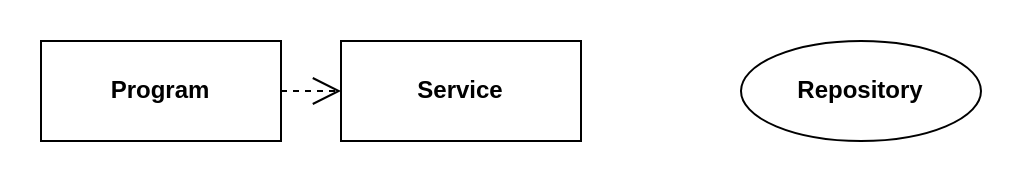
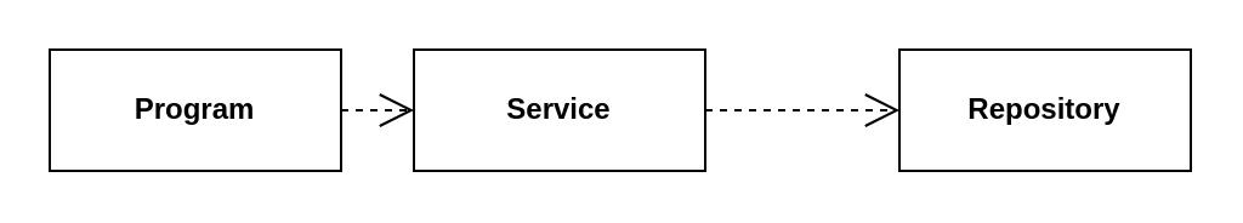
  <mxCell id="0" />
  <mxCell id="1" parent="0" />
  <mxCell id="2" value="&lt;p style=&quot;margin: 0px ; margin-top: 4px ; text-align: center&quot;&gt;&lt;br&gt;&lt;b&gt;Service&lt;/b&gt;&lt;/p&gt;" style="verticalAlign=top;align=left;overflow=fill;fontSize=12;fontFamily=Helvetica;html=1;" vertex="1" parent="1"><mxGeometry x="170" y="20" width="120" height="50" as="geometry" /></mxCell>
  <mxCell id="3" value="&lt;p style=&quot;margin: 0px ; margin-top: 4px ; text-align: center&quot;&gt;&lt;br&gt;&lt;b&gt;Program&lt;/b&gt;&lt;/p&gt;" style="verticalAlign=top;align=left;overflow=fill;fontSize=12;fontFamily=Helvetica;html=1;" vertex="1" parent="1"><mxGeometry x="20" y="20" width="120" height="50" as="geometry" /></mxCell>
  <mxCell id="4" value="" style="endArrow=open;endSize=12;dashed=1;html=1;entryX=0;entryY=0.5;entryDx=0;entryDy=0;exitX=1;exitY=0.5;exitDx=0;exitDy=0;" edge="1" parent="1" source="3"><mxGeometry width="160" relative="1" as="geometry"><mxPoint x="230" y="140" as="sourcePoint" /><mxPoint x="170" y="45" as="targetPoint" /></mxGeometry></mxCell>
- <mxCell id="6" value="&lt;p style=&quot;margin: 0px ; margin-top: 4px ; text-align: center&quot;&gt;&lt;br&gt;&lt;b&gt;Repository&lt;/b&gt;&lt;/p&gt;" style="ellipse;verticalAlign=top;align=left;overflow=fill;fontSize=12;fontFamily=Helvetica;html=1;" vertex="1" parent="1"><mxGeometry x="370" y="20" width="120" height="50" as="geometry" /></mxCell>
+ <mxCell id="5" value="" style="endArrow=open;endSize=12;dashed=1;html=1;entryX=0;entryY=0.5;entryDx=0;entryDy=0;exitX=1;exitY=0.5;exitDx=0;exitDy=0;" edge="1" parent="1" source="2" target="6"><mxGeometry width="160" relative="1" as="geometry"><mxPoint x="230" y="140" as="sourcePoint" /><mxPoint x="370" y="155" as="targetPoint" /></mxGeometry></mxCell>
+ <mxCell id="6" value="&lt;p style=&quot;margin: 0px ; margin-top: 4px ; text-align: center&quot;&gt;&lt;br&gt;&lt;b&gt;Repository&lt;/b&gt;&lt;/p&gt;" style="verticalAlign=top;align=left;overflow=fill;fontSize=12;fontFamily=Helvetica;html=1;" vertex="1" parent="1"><mxGeometry x="370" y="20" width="120" height="50" as="geometry" /></mxCell>
